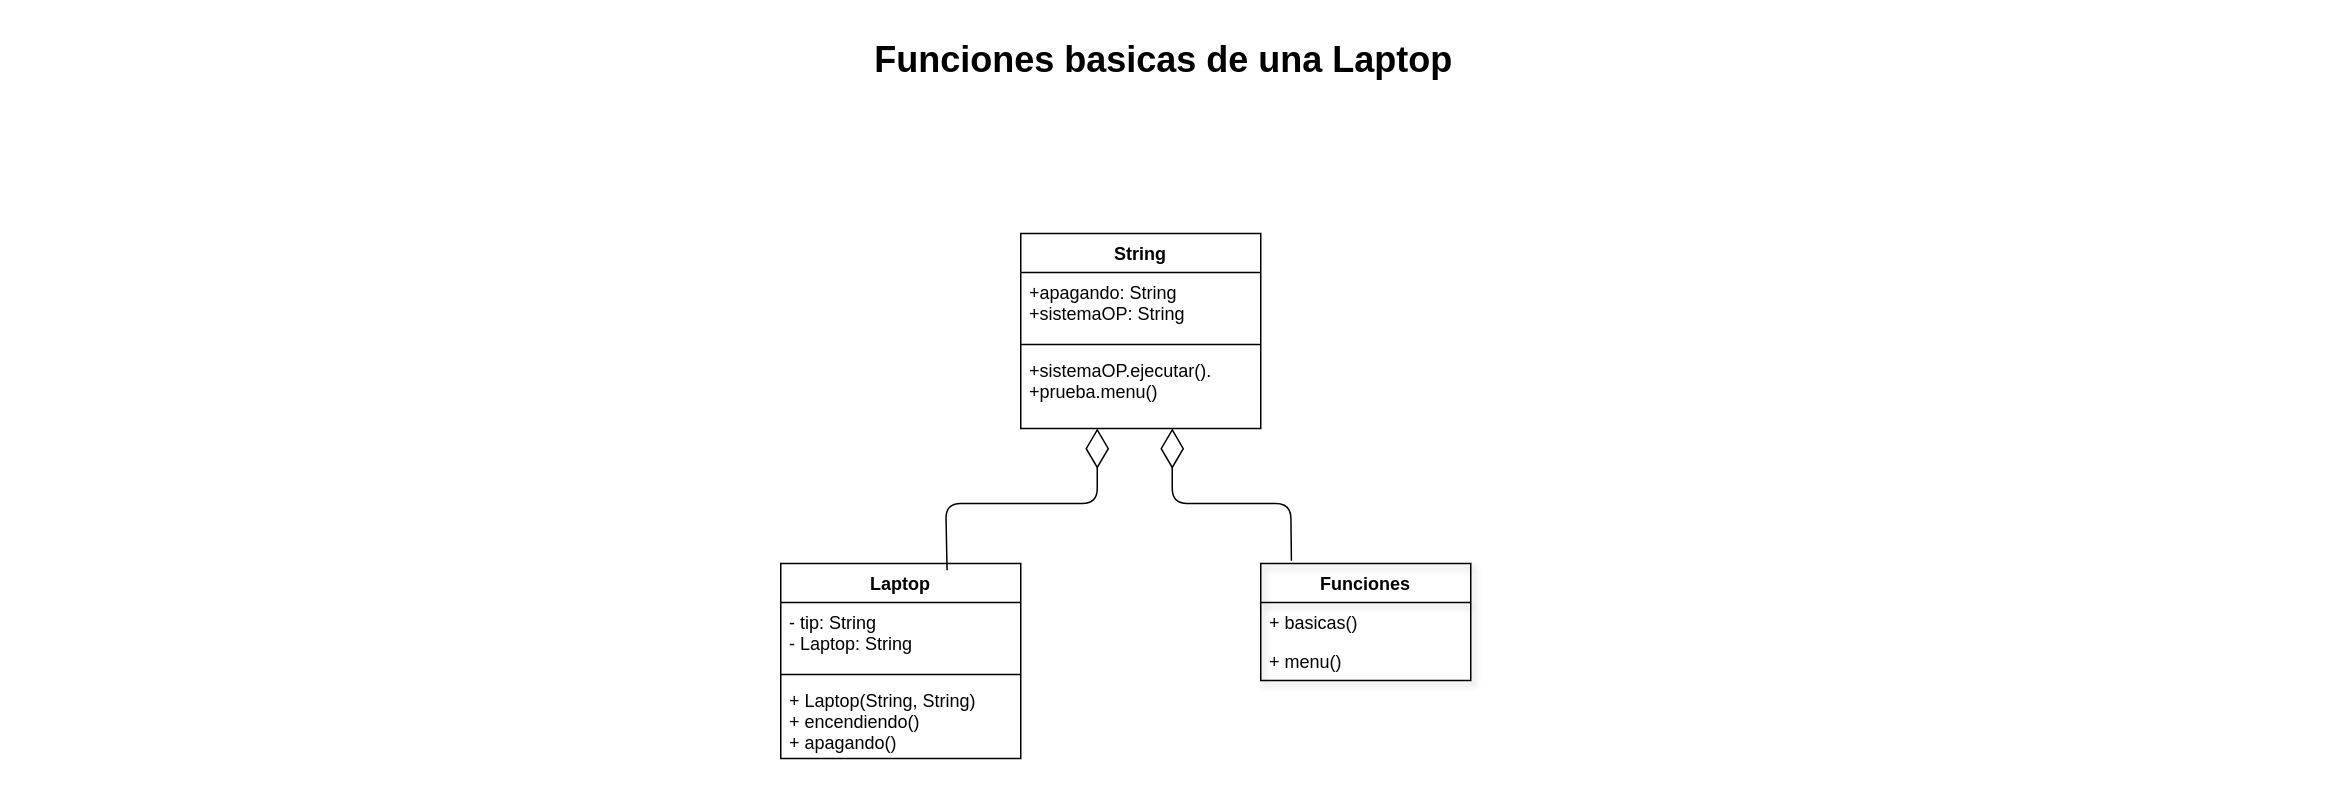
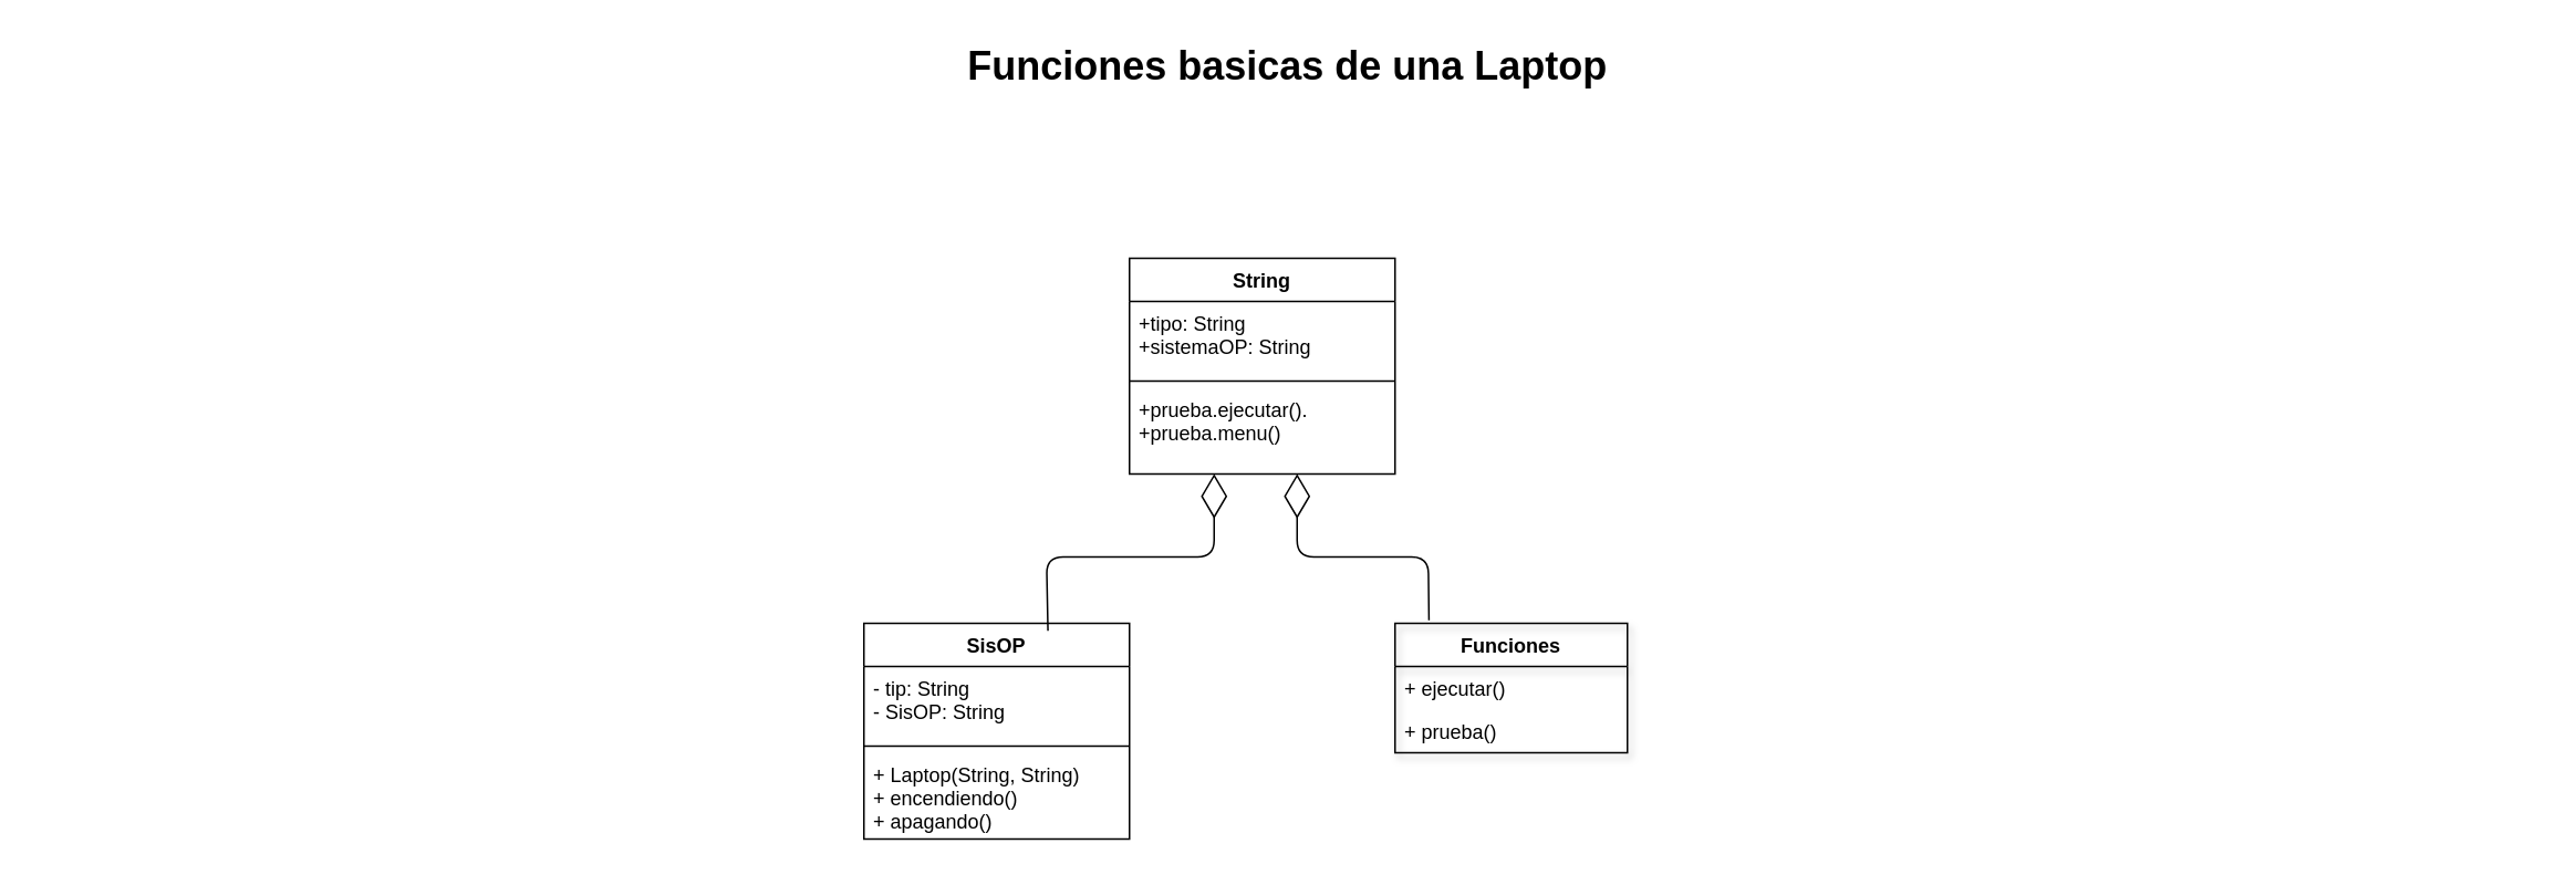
  <mxCell id="0" style=";html=1;" />
  <mxCell id="1" style=";html=1;" parent="0" />
  <mxCell id="2" value="Funciones basicas de una Laptop" style="text;strokeColor=none;fillColor=none;html=1;fontSize=24;fontStyle=1;verticalAlign=middle;align=center;" parent="1" vertex="1"><mxGeometry x="20" y="20" width="1510" height="40" as="geometry" /></mxCell>
  <mxCell id="3" value="String" style="swimlane;fontStyle=1;align=center;verticalAlign=top;childLayout=stackLayout;horizontal=1;startSize=26;horizontalStack=0;resizeParent=1;resizeParentMax=0;resizeLast=0;collapsible=1;marginBottom=0;" vertex="1" parent="1"><mxGeometry x="680" y="155" width="160" height="130" as="geometry" /></mxCell>
- <mxCell id="4" value="+apagando: String&#10;+sistemaOP: String" style="text;strokeColor=none;fillColor=none;align=left;verticalAlign=top;spacingLeft=4;spacingRight=4;overflow=hidden;rotatable=0;points=[[0,0.5],[1,0.5]];portConstraint=eastwest;" vertex="1" parent="3"><mxGeometry y="26" width="160" height="44" as="geometry" /></mxCell>
+ <mxCell id="4" value="+tipo: String&#10;+sistemaOP: String" style="text;strokeColor=none;fillColor=none;align=left;verticalAlign=top;spacingLeft=4;spacingRight=4;overflow=hidden;rotatable=0;points=[[0,0.5],[1,0.5]];portConstraint=eastwest;" vertex="1" parent="3"><mxGeometry y="26" width="160" height="44" as="geometry" /></mxCell>
  <mxCell id="5" value="" style="line;strokeWidth=1;fillColor=none;align=left;verticalAlign=middle;spacingTop=-1;spacingLeft=3;spacingRight=3;rotatable=0;labelPosition=right;points=[];portConstraint=eastwest;" vertex="1" parent="3"><mxGeometry y="70" width="160" height="8" as="geometry" /></mxCell>
- <mxCell id="6" value="+sistemaOP.ejecutar().&#10;+prueba.menu()" style="text;strokeColor=none;fillColor=none;align=left;verticalAlign=top;spacingLeft=4;spacingRight=4;overflow=hidden;rotatable=0;points=[[0,0.5],[1,0.5]];portConstraint=eastwest;" vertex="1" parent="3"><mxGeometry y="78" width="160" height="52" as="geometry" /></mxCell>
+ <mxCell id="6" value="+prueba.ejecutar().&#10;+prueba.menu()" style="text;strokeColor=none;fillColor=none;align=left;verticalAlign=top;spacingLeft=4;spacingRight=4;overflow=hidden;rotatable=0;points=[[0,0.5],[1,0.5]];portConstraint=eastwest;" vertex="1" parent="3"><mxGeometry y="78" width="160" height="52" as="geometry" /></mxCell>
  <mxCell id="7" value="" style="endArrow=diamondThin;endFill=0;endSize=24;html=1;exitX=0.146;exitY=-0.023;exitDx=0;exitDy=0;exitPerimeter=0;" edge="1" parent="1" source="8"><mxGeometry width="160" relative="1" as="geometry"><mxPoint x="860" y="345" as="sourcePoint" /><mxPoint x="781" y="285" as="targetPoint" /><Array as="points"><mxPoint x="860" y="335" /><mxPoint x="820" y="335" /><mxPoint x="781" y="335" /></Array></mxGeometry></mxCell>
  <mxCell id="8" value="Funciones" style="swimlane;fontStyle=1;childLayout=stackLayout;horizontal=1;startSize=26;fillColor=none;horizontalStack=0;resizeParent=1;resizeParentMax=0;resizeLast=0;collapsible=1;marginBottom=0;strokeColor=#000000;shadow=1;" vertex="1" parent="1"><mxGeometry x="840" y="375" width="140" height="78" as="geometry" /></mxCell>
- <mxCell id="9" value="+ basicas()" style="text;strokeColor=none;fillColor=none;align=left;verticalAlign=top;spacingLeft=4;spacingRight=4;overflow=hidden;rotatable=0;points=[[0,0.5],[1,0.5]];portConstraint=eastwest;" vertex="1" parent="8"><mxGeometry y="26" width="140" height="26" as="geometry" /></mxCell>
- <mxCell id="10" value="+ menu()" style="text;strokeColor=none;fillColor=none;align=left;verticalAlign=top;spacingLeft=4;spacingRight=4;overflow=hidden;rotatable=0;points=[[0,0.5],[1,0.5]];portConstraint=eastwest;" vertex="1" parent="8"><mxGeometry y="52" width="140" height="26" as="geometry" /></mxCell>
- <mxCell id="11" value="Laptop" style="swimlane;fontStyle=1;align=center;verticalAlign=top;childLayout=stackLayout;horizontal=1;startSize=26;horizontalStack=0;resizeParent=1;resizeParentMax=0;resizeLast=0;collapsible=1;marginBottom=0;" vertex="1" parent="1"><mxGeometry x="520" y="375" width="160" height="130" as="geometry" /></mxCell>
- <mxCell id="12" value="- tip: String&#10;- Laptop: String" style="text;strokeColor=none;fillColor=none;align=left;verticalAlign=top;spacingLeft=4;spacingRight=4;overflow=hidden;rotatable=0;points=[[0,0.5],[1,0.5]];portConstraint=eastwest;" vertex="1" parent="11"><mxGeometry y="26" width="160" height="44" as="geometry" /></mxCell>
+ <mxCell id="9" value="+ ejecutar()" style="text;strokeColor=none;fillColor=none;align=left;verticalAlign=top;spacingLeft=4;spacingRight=4;overflow=hidden;rotatable=0;points=[[0,0.5],[1,0.5]];portConstraint=eastwest;" vertex="1" parent="8"><mxGeometry y="26" width="140" height="26" as="geometry" /></mxCell>
+ <mxCell id="10" value="+ prueba()" style="text;strokeColor=none;fillColor=none;align=left;verticalAlign=top;spacingLeft=4;spacingRight=4;overflow=hidden;rotatable=0;points=[[0,0.5],[1,0.5]];portConstraint=eastwest;" vertex="1" parent="8"><mxGeometry y="52" width="140" height="26" as="geometry" /></mxCell>
+ <mxCell id="11" value="SisOP" style="swimlane;fontStyle=1;align=center;verticalAlign=top;childLayout=stackLayout;horizontal=1;startSize=26;horizontalStack=0;resizeParent=1;resizeParentMax=0;resizeLast=0;collapsible=1;marginBottom=0;" vertex="1" parent="1"><mxGeometry x="520" y="375" width="160" height="130" as="geometry" /></mxCell>
+ <mxCell id="12" value="- tip: String&#10;- SisOP: String" style="text;strokeColor=none;fillColor=none;align=left;verticalAlign=top;spacingLeft=4;spacingRight=4;overflow=hidden;rotatable=0;points=[[0,0.5],[1,0.5]];portConstraint=eastwest;" vertex="1" parent="11"><mxGeometry y="26" width="160" height="44" as="geometry" /></mxCell>
  <mxCell id="13" value="" style="line;strokeWidth=1;fillColor=none;align=left;verticalAlign=middle;spacingTop=-1;spacingLeft=3;spacingRight=3;rotatable=0;labelPosition=right;points=[];portConstraint=eastwest;" vertex="1" parent="11"><mxGeometry y="70" width="160" height="8" as="geometry" /></mxCell>
  <mxCell id="14" value="+ Laptop(String, String)&#10;+ encendiendo()&#10;+ apagando()" style="text;strokeColor=none;fillColor=none;align=left;verticalAlign=top;spacingLeft=4;spacingRight=4;overflow=hidden;rotatable=0;points=[[0,0.5],[1,0.5]];portConstraint=eastwest;" vertex="1" parent="11"><mxGeometry y="78" width="160" height="52" as="geometry" /></mxCell>
  <mxCell id="15" value="" style="endArrow=diamondThin;endFill=0;endSize=24;html=1;exitX=0.693;exitY=0.035;exitDx=0;exitDy=0;exitPerimeter=0;" edge="1" parent="1" source="11"><mxGeometry width="160" relative="1" as="geometry"><mxPoint x="580" y="335" as="sourcePoint" /><mxPoint x="731" y="285" as="targetPoint" /><Array as="points"><mxPoint x="630" y="335" /><mxPoint x="731" y="335" /></Array></mxGeometry></mxCell>
